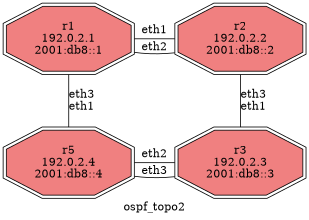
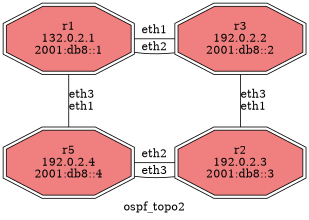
  graph {
    label=ospf_topo2
    splines=line
    node [fillcolor="#f08080" shape=doubleoctagon style=filled]
-   n1 [label="r1\n192.0.2.1\n2001:db8::1"]
-   n2 [label="r2\n\192.0.2.2\n2001:db8::2"]
-   n3 [label="r3\n192.0.2.3\n2001:db8::3"]
+   n1 [label="r1\n132.0.2.1\n2001:db8::1"]
+   n2 [label="r3\n\192.0.2.2\n2001:db8::2"]
+   n3 [label="r2\n192.0.2.3\n2001:db8::3"]
    n4 [label="r5\n192.0.2.4\n2001:db8::4"]
    subgraph sub_1 {
      rank=min
      n1
      n2
    }
    subgraph sub_2 {
      rank=max
      n3
      n4
    }
    n1 -- n2 [label=eth1]
    n1 -- n2 [label=eth2]
    n1 -- n4 [label="eth3\neth1"]
    n2 -- n3 [label="eth3\neth1"]
    n4 -- n3 [label=eth2]
    n4 -- n3 [label=eth3]
  }
